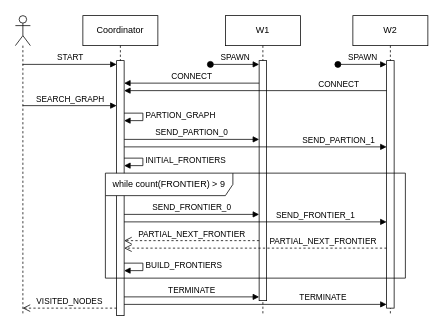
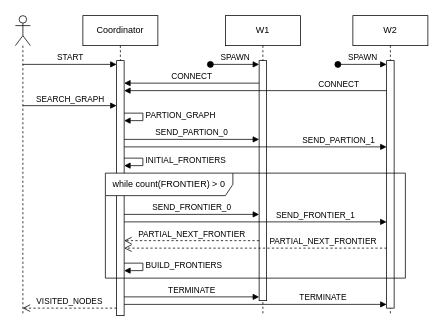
  <mxCell id="0" />
  <mxCell id="1" parent="0" />
  <mxCell id="2" value="BUILD_FRONTIERS" style="html=1;align=left;spacingLeft=2;endArrow=block;rounded=0;edgeStyle=orthogonalEdgeStyle;curved=0;rounded=0;" edge="1" parent="1"><mxGeometry relative="1" as="geometry"><mxPoint x="160" y="350" as="sourcePoint" /><Array as="points"><mxPoint x="190" y="350" /><mxPoint x="190" y="360" /></Array><mxPoint x="165" y="360" as="targetPoint" /><mxPoint as="offset" /></mxGeometry></mxCell>
  <mxCell id="3" value="W1" style="shape=umlLifeline;perimeter=lifelinePerimeter;whiteSpace=wrap;html=1;container=1;dropTarget=0;collapsible=0;recursiveResize=0;outlineConnect=0;portConstraint=eastwest;newEdgeStyle={&quot;edgeStyle&quot;:&quot;elbowEdgeStyle&quot;,&quot;elbow&quot;:&quot;vertical&quot;,&quot;curved&quot;:0,&quot;rounded&quot;:0};" vertex="1" parent="1"><mxGeometry x="300" y="20" width="100" height="400" as="geometry" /></mxCell>
  <mxCell id="4" value="" style="html=1;points=[[0,0,0,0,5],[0,1,0,0,-5],[1,0,0,0,5],[1,1,0,0,-5]];perimeter=orthogonalPerimeter;outlineConnect=0;targetShapes=umlLifeline;portConstraint=eastwest;newEdgeStyle={&quot;curved&quot;:0,&quot;rounded&quot;:0};" vertex="1" parent="3"><mxGeometry x="45" y="60" width="10" height="320" as="geometry" /></mxCell>
  <mxCell id="5" value="W2" style="shape=umlLifeline;perimeter=lifelinePerimeter;whiteSpace=wrap;html=1;container=1;dropTarget=0;collapsible=0;recursiveResize=0;outlineConnect=0;portConstraint=eastwest;newEdgeStyle={&quot;edgeStyle&quot;:&quot;elbowEdgeStyle&quot;,&quot;elbow&quot;:&quot;vertical&quot;,&quot;curved&quot;:0,&quot;rounded&quot;:0};" vertex="1" parent="1"><mxGeometry x="470" y="20" width="100" height="400" as="geometry" /></mxCell>
  <mxCell id="6" value="" style="shape=umlLifeline;perimeter=lifelinePerimeter;whiteSpace=wrap;html=1;container=1;dropTarget=0;collapsible=0;recursiveResize=0;outlineConnect=0;portConstraint=eastwest;newEdgeStyle={&quot;curved&quot;:0,&quot;rounded&quot;:0};participant=umlActor;" vertex="1" parent="1"><mxGeometry x="20" y="20" width="20" height="400" as="geometry" /></mxCell>
  <mxCell id="7" value="SEARCH_GRAPH" style="html=1;verticalAlign=bottom;endArrow=block;curved=0;rounded=0;" edge="1" parent="1"><mxGeometry width="80" relative="1" as="geometry"><mxPoint x="29.667" y="140" as="sourcePoint" /><mxPoint x="155" y="140" as="targetPoint" /></mxGeometry></mxCell>
  <mxCell id="8" value="START" style="html=1;verticalAlign=bottom;endArrow=block;curved=0;rounded=0;entryX=0;entryY=0;entryDx=0;entryDy=5;entryPerimeter=0;" edge="1" parent="1" source="6" target="19"><mxGeometry width="80" relative="1" as="geometry"><mxPoint x="40" y="90" as="sourcePoint" /><mxPoint x="120" y="90" as="targetPoint" /></mxGeometry></mxCell>
  <mxCell id="9" value="CONNECT" style="html=1;verticalAlign=bottom;endArrow=block;curved=0;rounded=0;" edge="1" parent="1"><mxGeometry width="80" relative="1" as="geometry"><mxPoint x="345" y="110" as="sourcePoint" /><mxPoint x="165" y="110" as="targetPoint" /></mxGeometry></mxCell>
  <mxCell id="10" value="SPAWN" style="html=1;verticalAlign=bottom;startArrow=oval;startFill=1;endArrow=block;startSize=8;curved=0;rounded=0;entryX=0;entryY=0;entryDx=0;entryDy=5;entryPerimeter=0;" edge="1" parent="1" target="4"><mxGeometry width="60" relative="1" as="geometry"><mxPoint x="280" y="85" as="sourcePoint" /><mxPoint x="340" y="100" as="targetPoint" /></mxGeometry></mxCell>
  <mxCell id="11" value="SEND_PARTION_0" style="html=1;verticalAlign=bottom;endArrow=block;curved=0;rounded=0;" edge="1" parent="1"><mxGeometry relative="1" as="geometry"><mxPoint x="165" y="185" as="sourcePoint" /><mxPoint x="345" y="185" as="targetPoint" /></mxGeometry></mxCell>
  <mxCell id="12" value="SEND_PARTION_1" style="html=1;verticalAlign=bottom;endArrow=block;curved=0;rounded=0;" edge="1" parent="1"><mxGeometry x="0.633" relative="1" as="geometry"><mxPoint x="165" y="195" as="sourcePoint" /><mxPoint x="515" y="195" as="targetPoint" /><mxPoint as="offset" /></mxGeometry></mxCell>
  <mxCell id="13" value="" style="html=1;points=[[0,0,0,0,5],[0,1,0,0,-5],[1,0,0,0,5],[1,1,0,0,-5]];perimeter=orthogonalPerimeter;outlineConnect=0;targetShapes=umlLifeline;portConstraint=eastwest;newEdgeStyle={&quot;curved&quot;:0,&quot;rounded&quot;:0};" vertex="1" parent="1"><mxGeometry x="515" y="80" width="10" height="330" as="geometry" /></mxCell>
  <mxCell id="14" value="SPAWN" style="html=1;verticalAlign=bottom;startArrow=oval;startFill=1;endArrow=block;startSize=8;curved=0;rounded=0;entryX=0;entryY=0;entryDx=0;entryDy=5;entryPerimeter=0;" edge="1" parent="1" target="13"><mxGeometry width="60" relative="1" as="geometry"><mxPoint x="450" y="85" as="sourcePoint" /><mxPoint x="465" y="85" as="targetPoint" /></mxGeometry></mxCell>
  <mxCell id="15" value="INITIAL_FRONTIERS" style="html=1;align=left;spacingLeft=2;endArrow=block;rounded=0;edgeStyle=orthogonalEdgeStyle;curved=0;rounded=0;" edge="1" parent="1"><mxGeometry relative="1" as="geometry"><mxPoint x="160" y="210" as="sourcePoint" /><Array as="points"><mxPoint x="190" y="210" /><mxPoint x="190" y="220" /></Array><mxPoint x="165" y="220" as="targetPoint" /><mxPoint as="offset" /></mxGeometry></mxCell>
  <mxCell id="16" value="CONNECT" style="html=1;verticalAlign=bottom;endArrow=block;curved=0;rounded=0;" edge="1" parent="1" source="13"><mxGeometry x="-0.633" width="80" relative="1" as="geometry"><mxPoint x="465" y="120" as="sourcePoint" /><mxPoint x="165" y="120" as="targetPoint" /><mxPoint as="offset" /></mxGeometry></mxCell>
  <mxCell id="17" value="Coordinator" style="shape=umlLifeline;perimeter=lifelinePerimeter;whiteSpace=wrap;html=1;container=1;dropTarget=0;collapsible=0;recursiveResize=0;outlineConnect=0;portConstraint=eastwest;newEdgeStyle={&quot;edgeStyle&quot;:&quot;elbowEdgeStyle&quot;,&quot;elbow&quot;:&quot;vertical&quot;,&quot;curved&quot;:0,&quot;rounded&quot;:0};" vertex="1" parent="1"><mxGeometry x="110" y="20" width="100" height="400" as="geometry" /></mxCell>
  <mxCell id="18" value="PARTION_GRAPH" style="html=1;align=left;spacingLeft=2;endArrow=block;rounded=0;edgeStyle=orthogonalEdgeStyle;curved=0;rounded=0;" edge="1" target="19" parent="17"><mxGeometry relative="1" as="geometry"><mxPoint x="50" y="130" as="sourcePoint" /><Array as="points"><mxPoint x="80" y="130" /><mxPoint x="80" y="140" /></Array><mxPoint x="60" y="160" as="targetPoint" /><mxPoint as="offset" /></mxGeometry></mxCell>
  <mxCell id="19" value="" style="html=1;points=[[0,0,0,0,5],[0,1,0,0,-5],[1,0,0,0,5],[1,1,0,0,-5]];perimeter=orthogonalPerimeter;outlineConnect=0;targetShapes=umlLifeline;portConstraint=eastwest;newEdgeStyle={&quot;curved&quot;:0,&quot;rounded&quot;:0};" vertex="1" parent="17"><mxGeometry x="45" y="60" width="10" height="340" as="geometry" /></mxCell>
  <mxCell id="20" value="SEND_&lt;span style=&quot;text-align: left;&quot;&gt;FRONTIER_0&lt;/span&gt;" style="html=1;verticalAlign=bottom;endArrow=block;curved=0;rounded=0;" edge="1" parent="1"><mxGeometry relative="1" as="geometry"><mxPoint x="165" y="285" as="sourcePoint" /><mxPoint x="345" y="285" as="targetPoint" /></mxGeometry></mxCell>
  <mxCell id="21" value="SEND_&lt;span style=&quot;text-align: left;&quot;&gt;FRONTIER_1&lt;/span&gt;" style="html=1;verticalAlign=bottom;endArrow=block;curved=0;rounded=0;" edge="1" parent="1"><mxGeometry x="0.457" relative="1" as="geometry"><mxPoint x="165" y="295" as="sourcePoint" /><mxPoint x="515" y="295" as="targetPoint" /><mxPoint as="offset" /></mxGeometry></mxCell>
- <mxCell id="22" value="while count(FRONTIER) &amp;gt; 9" style="shape=umlFrame;whiteSpace=wrap;html=1;pointerEvents=0;width=170;height=30;" vertex="1" parent="1"><mxGeometry x="140" y="230" width="400" height="140" as="geometry" /></mxCell>
+ <mxCell id="22" value="while count(FRONTIER) &amp;gt; 0" style="shape=umlFrame;whiteSpace=wrap;html=1;pointerEvents=0;width=170;height=30;" vertex="1" parent="1"><mxGeometry x="140" y="230" width="400" height="140" as="geometry" /></mxCell>
  <mxCell id="23" value="PARTIAL_NEXT_FRONTIER" style="html=1;verticalAlign=bottom;endArrow=open;dashed=1;endSize=8;curved=0;rounded=0;" edge="1" parent="1"><mxGeometry relative="1" as="geometry"><mxPoint x="345" y="320" as="sourcePoint" /><mxPoint x="165" y="320" as="targetPoint" /></mxGeometry></mxCell>
  <mxCell id="24" value="PARTIAL_NEXT_FRONTIER" style="html=1;verticalAlign=bottom;endArrow=open;dashed=1;endSize=8;curved=0;rounded=0;" edge="1" parent="1"><mxGeometry x="-0.514" relative="1" as="geometry"><mxPoint x="515" y="330" as="sourcePoint" /><mxPoint x="165" y="330" as="targetPoint" /><mxPoint as="offset" /></mxGeometry></mxCell>
  <mxCell id="25" value="TERMINATE" style="html=1;verticalAlign=bottom;endArrow=block;curved=0;rounded=0;" edge="1" parent="1"><mxGeometry width="80" relative="1" as="geometry"><mxPoint x="165" y="395" as="sourcePoint" /><mxPoint x="345" y="395" as="targetPoint" /></mxGeometry></mxCell>
  <mxCell id="26" value="TERMINATE" style="html=1;verticalAlign=bottom;endArrow=block;curved=0;rounded=0;" edge="1" parent="1"><mxGeometry x="0.514" width="80" relative="1" as="geometry"><mxPoint x="165" y="405" as="sourcePoint" /><mxPoint x="515" y="405" as="targetPoint" /><mxPoint as="offset" /></mxGeometry></mxCell>
  <mxCell id="27" value="VISITED_NODES" style="html=1;verticalAlign=bottom;endArrow=open;dashed=1;endSize=8;curved=0;rounded=0;" edge="1" parent="1"><mxGeometry relative="1" as="geometry"><mxPoint x="155" y="410" as="sourcePoint" /><mxPoint x="29.667" y="410" as="targetPoint" /></mxGeometry></mxCell>
